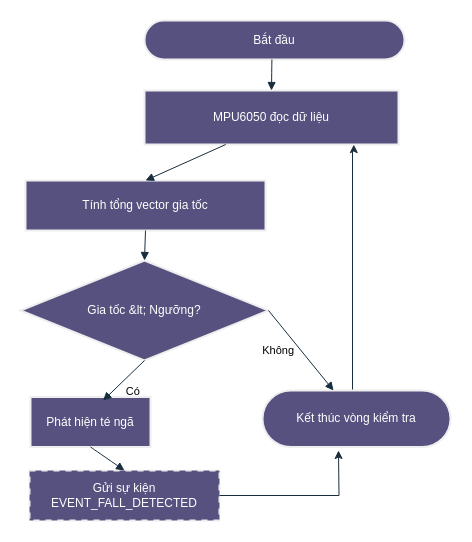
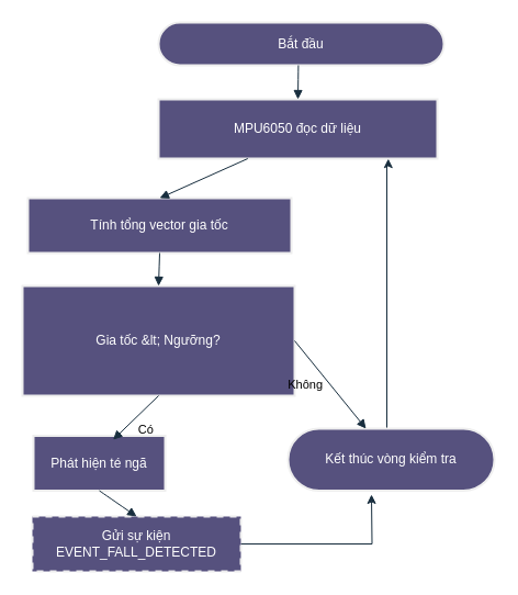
  <mxCell id="0" />
  <mxCell id="1" parent="0" />
  <mxCell id="2" value="Bắt đầu" style="rounded=1;whiteSpace=wrap;arcSize=50;strokeWidth=2;labelBackgroundColor=none;fillColor=#56517E;strokeColor=#EEEEEE;fontColor=#FFFFFF;" vertex="1" parent="1"><mxGeometry x="144" y="20" width="260" height="39" as="geometry" /></mxCell>
  <mxCell id="3" value="MPU6050 đọc dữ liệu" style="whiteSpace=wrap;strokeWidth=2;labelBackgroundColor=none;fillColor=#56517E;strokeColor=#EEEEEE;fontColor=#FFFFFF;" vertex="1" parent="1"><mxGeometry x="144" y="90" width="254" height="54" as="geometry" /></mxCell>
  <mxCell id="4" value="Tính tổng vector gia tốc" style="whiteSpace=wrap;strokeWidth=2;labelBackgroundColor=none;fillColor=#56517E;strokeColor=#EEEEEE;fontColor=#FFFFFF;" vertex="1" parent="1"><mxGeometry x="25" y="180" width="240" height="50" as="geometry" /></mxCell>
- <mxCell id="5" value="Gia tốc &amp;lt; Ngưỡng?" style="rhombus;strokeWidth=2;whiteSpace=wrap;labelBackgroundColor=none;fillColor=#56517E;strokeColor=#EEEEEE;fontColor=#FFFFFF;" vertex="1" parent="1"><mxGeometry x="20" y="260" width="248" height="100" as="geometry" /></mxCell>
+ <mxCell id="5" value="Gia tốc &amp;lt; Ngưỡng?" style="strokeWidth=2;whiteSpace=wrap;labelBackgroundColor=none;fillColor=#56517E;strokeColor=#EEEEEE;fontColor=#FFFFFF;rounded=0;" vertex="1" parent="1"><mxGeometry x="20" y="260" width="248" height="100" as="geometry" /></mxCell>
  <mxCell id="6" value="Phát hiện té ngã" style="whiteSpace=wrap;strokeWidth=2;labelBackgroundColor=none;fillColor=#56517E;strokeColor=#EEEEEE;fontColor=#FFFFFF;" vertex="1" parent="1"><mxGeometry x="30" y="396.5" width="120" height="50" as="geometry" /></mxCell>
  <mxCell id="7" style="edgeStyle=orthogonalEdgeStyle;rounded=0;orthogonalLoop=1;jettySize=auto;html=1;labelBackgroundColor=none;fontColor=default;strokeColor=#182E3E;" edge="1" parent="1" source="8"><mxGeometry relative="1" as="geometry"><mxPoint x="338" y="450" as="targetPoint" /></mxGeometry></mxCell>
  <mxCell id="8" value="Gửi sự kiện EVENT_FALL_DETECTED" style="whiteSpace=wrap;strokeWidth=2;labelBackgroundColor=none;fillColor=#56517E;strokeColor=#EEEEEE;fontColor=#FFFFFF;dashed=1;" vertex="1" parent="1"><mxGeometry x="29" y="470" width="190" height="50" as="geometry" /></mxCell>
  <mxCell id="9" style="edgeStyle=orthogonalEdgeStyle;rounded=0;orthogonalLoop=1;jettySize=auto;html=1;entryX=0.824;entryY=1.002;entryDx=0;entryDy=0;entryPerimeter=0;labelBackgroundColor=none;fontColor=default;strokeColor=#182E3E;" edge="1" parent="1" source="10" target="3"><mxGeometry relative="1" as="geometry"><mxPoint x="368" y="160" as="targetPoint" /><Array as="points"><mxPoint x="352" y="150" /><mxPoint x="353" y="150" /></Array></mxGeometry></mxCell>
  <mxCell id="10" value="Kết thúc vòng kiểm tra" style="rounded=1;whiteSpace=wrap;arcSize=50;strokeWidth=2;labelBackgroundColor=none;fillColor=#56517E;strokeColor=#EEEEEE;fontColor=#FFFFFF;" vertex="1" parent="1"><mxGeometry x="262" y="390" width="188" height="56.5" as="geometry" /></mxCell>
  <mxCell id="11" value="" style="curved=1;startArrow=none;endArrow=block;exitX=0.49;exitY=1;entryX=0.5;entryY=0;rounded=0;labelBackgroundColor=none;fontColor=default;strokeColor=#182E3E;" edge="1" parent="1" source="2" target="3"><mxGeometry relative="1" as="geometry"><Array as="points" /></mxGeometry></mxCell>
  <mxCell id="12" value="" style="startArrow=none;endArrow=block;exitX=0.32;exitY=1;entryX=0.5;entryY=0;rounded=0;labelBackgroundColor=none;fontColor=default;strokeColor=#182E3E;" edge="1" parent="1" source="3" target="4"><mxGeometry relative="1" as="geometry" /></mxCell>
  <mxCell id="13" value="" style="curved=1;startArrow=none;endArrow=block;exitX=0.5;exitY=1;entryX=0.5;entryY=0;rounded=0;labelBackgroundColor=none;fontColor=default;strokeColor=#182E3E;" edge="1" parent="1" source="4" target="5"><mxGeometry relative="1" as="geometry"><Array as="points" /></mxGeometry></mxCell>
  <mxCell id="14" value="Có" style="startArrow=none;endArrow=block;exitX=0.5;exitY=1;entryX=0.605;entryY=0.071;rounded=0;exitDx=0;exitDy=0;entryDx=0;entryDy=0;entryPerimeter=0;labelBackgroundColor=none;fontColor=default;strokeColor=#182E3E;" edge="1" parent="1" source="5" target="6"><mxGeometry x="-0.006" y="14" relative="1" as="geometry"><mxPoint as="offset" /></mxGeometry></mxCell>
  <mxCell id="15" value="" style="curved=1;startArrow=none;endArrow=block;exitX=0.5;exitY=1;entryX=0.5;entryY=0;rounded=0;labelBackgroundColor=none;fontColor=default;strokeColor=#182E3E;" edge="1" parent="1" source="6" target="8"><mxGeometry relative="1" as="geometry"><Array as="points" /></mxGeometry></mxCell>
  <mxCell id="16" value="Không" style="startArrow=none;endArrow=block;exitX=1;exitY=0.5;rounded=0;exitDx=0;exitDy=0;labelBackgroundColor=none;fontColor=default;strokeColor=#182E3E;" edge="1" parent="1" source="5" target="10"><mxGeometry x="-0.276" y="-17" relative="1" as="geometry"><mxPoint x="262" y="340.022" as="sourcePoint" /><mxPoint x="471.22" y="404.29" as="targetPoint" /><mxPoint as="offset" /></mxGeometry></mxCell>
